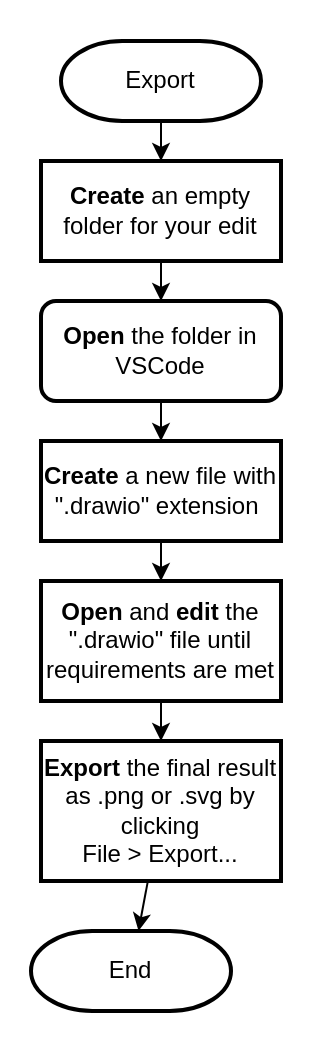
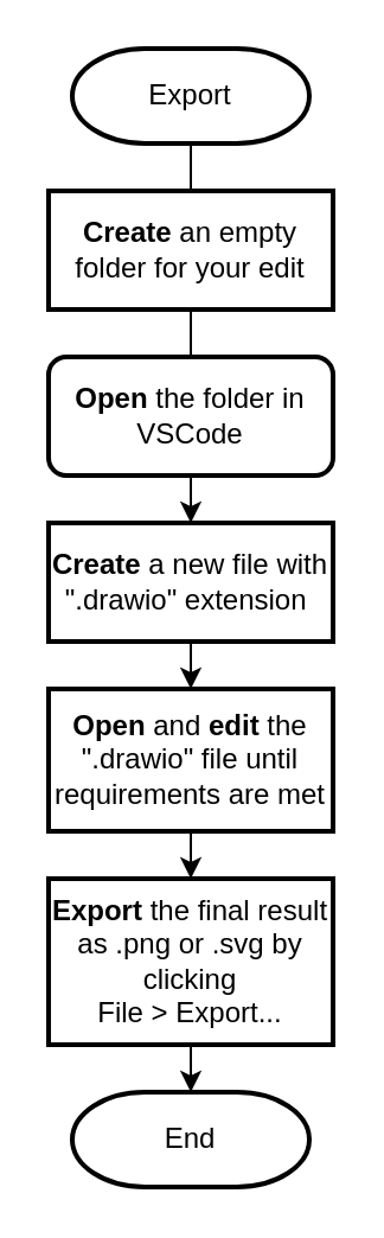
  <mxCell id="0" />
  <mxCell id="1" parent="0" />
- <mxCell id="2" value="" style="edgeStyle=none;html=1;" edge="1" parent="1" source="3" target="5"><mxGeometry relative="1" as="geometry" /></mxCell>
+ <mxCell id="2" value="" style="edgeStyle=none;html=1;endArrow=none;" edge="1" parent="1" source="3" target="5"><mxGeometry relative="1" as="geometry" /></mxCell>
  <mxCell id="3" value="Export" style="strokeWidth=2;html=1;shape=mxgraph.flowchart.terminator;whiteSpace=wrap;" vertex="1" parent="1"><mxGeometry x="30" y="20" width="100" height="40" as="geometry" /></mxCell>
- <mxCell id="4" value="" style="edgeStyle=none;html=1;" edge="1" parent="1" source="5" target="7"><mxGeometry relative="1" as="geometry" /></mxCell>
+ <mxCell id="4" value="" style="edgeStyle=none;html=1;endArrow=none;" edge="1" parent="1" source="5" target="7"><mxGeometry relative="1" as="geometry" /></mxCell>
  <mxCell id="5" value="&lt;b&gt;Create&lt;/b&gt; an empty folder for your edit" style="whiteSpace=wrap;html=1;strokeWidth=2;" vertex="1" parent="1"><mxGeometry x="20" y="80" width="120" height="50" as="geometry" /></mxCell>
  <mxCell id="6" value="" style="edgeStyle=none;html=1;" edge="1" parent="1" source="7" target="9"><mxGeometry relative="1" as="geometry" /></mxCell>
  <mxCell id="7" value="&lt;b&gt;Open&lt;/b&gt; the folder in VSCode" style="whiteSpace=wrap;html=1;strokeWidth=2;rounded=1;" vertex="1" parent="1"><mxGeometry x="20" y="150" width="120" height="50" as="geometry" /></mxCell>
  <mxCell id="8" value="" style="edgeStyle=none;html=1;" edge="1" parent="1" source="9" target="11"><mxGeometry relative="1" as="geometry" /></mxCell>
  <mxCell id="9" value="&lt;b&gt;Create&lt;/b&gt; a new file with &quot;.drawio&quot; extension&amp;nbsp;" style="whiteSpace=wrap;html=1;strokeWidth=2;" vertex="1" parent="1"><mxGeometry x="20" y="220" width="120" height="50" as="geometry" /></mxCell>
  <mxCell id="10" value="" style="edgeStyle=none;html=1;" edge="1" parent="1" source="11" target="12"><mxGeometry relative="1" as="geometry" /></mxCell>
  <mxCell id="11" value="&lt;b&gt;Open&lt;/b&gt; and &lt;b&gt;edit&lt;/b&gt; the &quot;.drawio&quot; file until requirements are met" style="whiteSpace=wrap;html=1;strokeWidth=2;" vertex="1" parent="1"><mxGeometry x="20" y="290" width="120" height="60" as="geometry" /></mxCell>
  <mxCell id="12" value="&lt;b&gt;Export&lt;/b&gt; the final result as .png or .svg by clicking &lt;br&gt;File &amp;gt; Export..." style="whiteSpace=wrap;html=1;strokeWidth=2;" vertex="1" parent="1"><mxGeometry x="20" y="370" width="120" height="70" as="geometry" /></mxCell>
- <mxCell id="13" value="End" style="strokeWidth=2;html=1;shape=mxgraph.flowchart.terminator;whiteSpace=wrap;" vertex="1" parent="1"><mxGeometry x="15" y="465" width="100" height="40" as="geometry" /></mxCell>
+ <mxCell id="13" value="End" style="strokeWidth=2;html=1;shape=mxgraph.flowchart.terminator;whiteSpace=wrap;" vertex="1" parent="1"><mxGeometry x="30" y="460" width="100" height="40" as="geometry" /></mxCell>
  <mxCell id="14" value="" style="endArrow=classic;html=1;" edge="1" parent="1" source="12" target="13"><mxGeometry width="50" height="50" relative="1" as="geometry"><mxPoint x="20" y="370" as="sourcePoint" /><mxPoint x="70" y="320" as="targetPoint" /></mxGeometry></mxCell>
